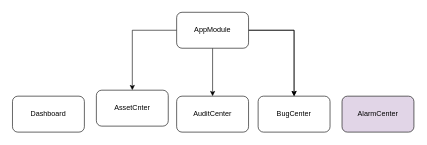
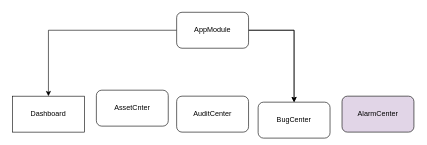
  <mxCell id="0" />
  <mxCell id="1" parent="0" />
  <mxCell id="2" value="" style="edgeStyle=orthogonalEdgeStyle;rounded=0;orthogonalLoop=1;jettySize=auto;html=1;" edge="1" parent="1" source="7" target="8"><mxGeometry relative="1" as="geometry" /></mxCell>
  <mxCell id="3" value="" style="edgeStyle=orthogonalEdgeStyle;rounded=0;orthogonalLoop=1;jettySize=auto;html=1;" edge="1" parent="1" source="7" target="8"><mxGeometry relative="1" as="geometry" /></mxCell>
- <mxCell id="5" value="" style="edgeStyle=orthogonalEdgeStyle;rounded=0;orthogonalLoop=1;jettySize=auto;html=1;" edge="1" parent="1" source="7" target="10"><mxGeometry relative="1" as="geometry" /></mxCell>
- <mxCell id="6" value="" style="edgeStyle=orthogonalEdgeStyle;rounded=0;orthogonalLoop=1;jettySize=auto;html=1;" edge="1" parent="1" source="7" target="12"><mxGeometry relative="1" as="geometry" /></mxCell>
+ <mxCell id="4" value="" style="edgeStyle=orthogonalEdgeStyle;rounded=0;orthogonalLoop=1;jettySize=auto;html=1;" edge="1" parent="1" source="7" target="9"><mxGeometry relative="1" as="geometry" /></mxCell>
  <mxCell id="7" value="AppModule" style="rounded=1;whiteSpace=wrap;html=1;" vertex="1" parent="1"><mxGeometry x="294" y="20" width="120" height="60" as="geometry" /></mxCell>
- <mxCell id="8" value="BugCenter" style="whiteSpace=wrap;html=1;rounded=1;" vertex="1" parent="1"><mxGeometry x="430" y="160" width="120" height="60" as="geometry" /></mxCell>
- <mxCell id="9" value="Dashboard" style="whiteSpace=wrap;html=1;rounded=1;" vertex="1" parent="1"><mxGeometry x="20" y="160" width="120" height="60" as="geometry" /></mxCell>
+ <mxCell id="8" value="BugCenter" style="whiteSpace=wrap;html=1;rounded=1;" vertex="1" parent="1"><mxGeometry x="430" y="170" width="120" height="60" as="geometry" /></mxCell>
+ <mxCell id="9" value="Dashboard" style="whiteSpace=wrap;html=1;rounded=0;" vertex="1" parent="1"><mxGeometry x="20" y="160" width="120" height="60" as="geometry" /></mxCell>
  <mxCell id="10" value="AssetCnter" style="whiteSpace=wrap;html=1;rounded=1;" vertex="1" parent="1"><mxGeometry x="160" y="150" width="120" height="60" as="geometry" /></mxCell>
  <mxCell id="11" value="AlarmCenter" style="whiteSpace=wrap;html=1;rounded=1;fillColor=#e1d5e7;" vertex="1" parent="1"><mxGeometry x="570" y="160" width="120" height="60" as="geometry" /></mxCell>
  <mxCell id="12" value="AuditCenter" style="whiteSpace=wrap;html=1;rounded=1;" vertex="1" parent="1"><mxGeometry x="294" y="160" width="120" height="60" as="geometry" /></mxCell>
